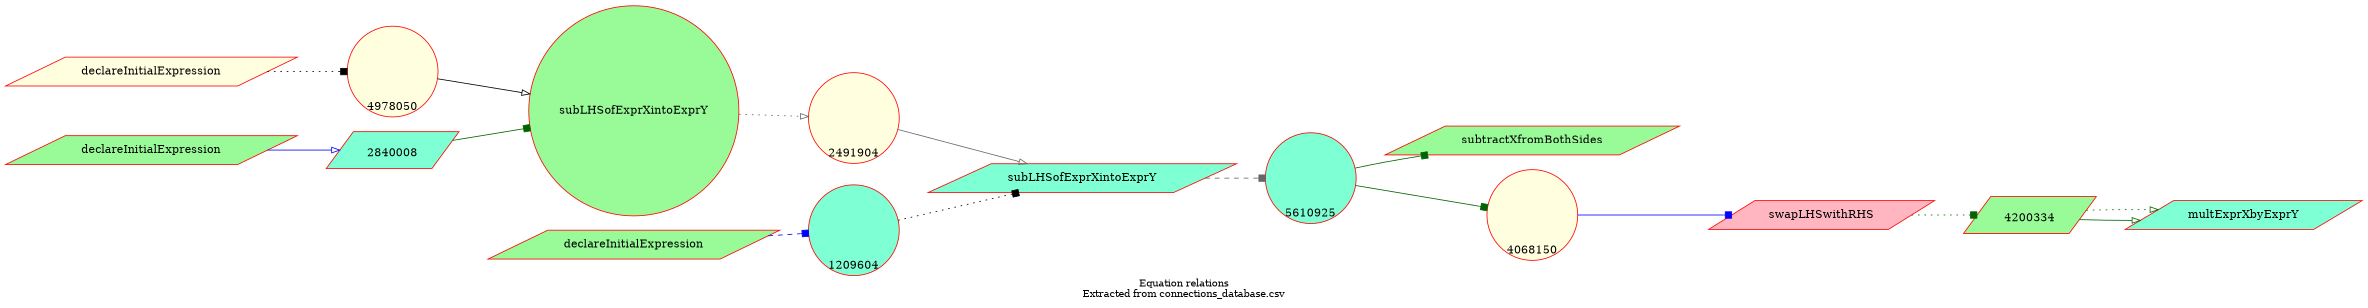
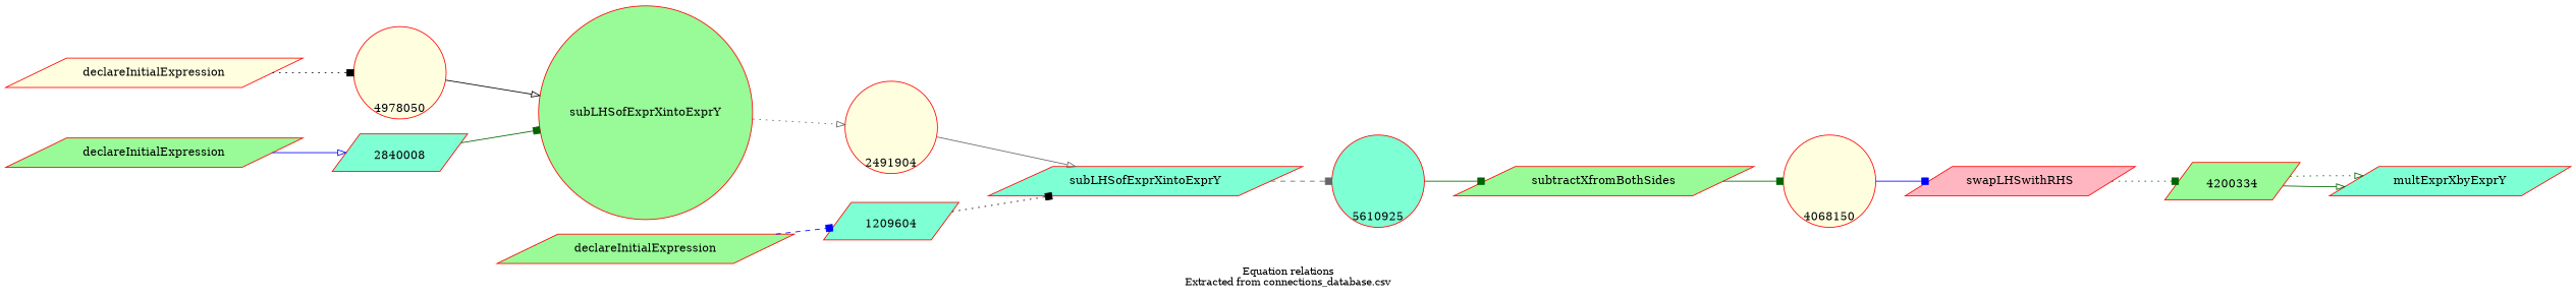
  digraph {
    fontsize=12
    label="Equation relations\nExtracted from connections_database.csv"
    rankdir=LR
    node [color=red fillcolor=palegreen shape=parallelogram style=filled]
    edge [arrowhead=box color=darkgreen style=solid]
    n1 [fillcolor=lightyellow label=declareInitialExpression]
    n2 [fillcolor=lightyellow label=4978050 labelloc=b shape=circle]
    n3 [label=subLHSofExprXintoExprY shape=circle]
    2491904 [fillcolor=lightyellow labelloc=b shape=circle]
    n5 [label=declareInitialExpression]
    2840008 [fillcolor=aquamarine labelloc=b]
    n7 [label=declareInitialExpression]
-   1209604 [fillcolor=aquamarine labelloc=b shape=circle]
+   1209604 [fillcolor=aquamarine labelloc=b]
    n9 [fillcolor=aquamarine label=subLHSofExprXintoExprY]
    5610925 [fillcolor=aquamarine labelloc=b shape=circle]
    n11 [label=subtractXfromBothSides]
    4068150 [fillcolor=lightyellow labelloc=b shape=circle]
    n13 [fillcolor=lightpink label=swapLHSwithRHS]
    4200334 [labelloc=b]
    n15 [fillcolor=aquamarine label=multExprXbyExprY]
    n1 -> n2 [color=black style=dotted]
    n2 -> n3 [arrowhead=onormal color=black]
    n3 -> 2491904 [arrowhead=onormal color=gray40 style=dotted]
    2491904 -> n9 [arrowhead=onormal color=gray40]
    n5 -> 2840008 [arrowhead=onormal color=blue]
    2840008 -> n3
    n7 -> 1209604 [color=blue style=dashed]
    1209604 -> n9 [color=black style=dotted]
    n9 -> 5610925 [color=gray40 style=dashed]
    5610925 -> n11
-   5610925 -> 4068150
+   n11 -> 4068150
    4068150 -> n13 [color=blue]
    n13 -> 4200334 [style=dotted]
    4200334 -> n15 [arrowhead=onormal]
    4200334 -> n15 [arrowhead=onormal style=dotted]
  }
